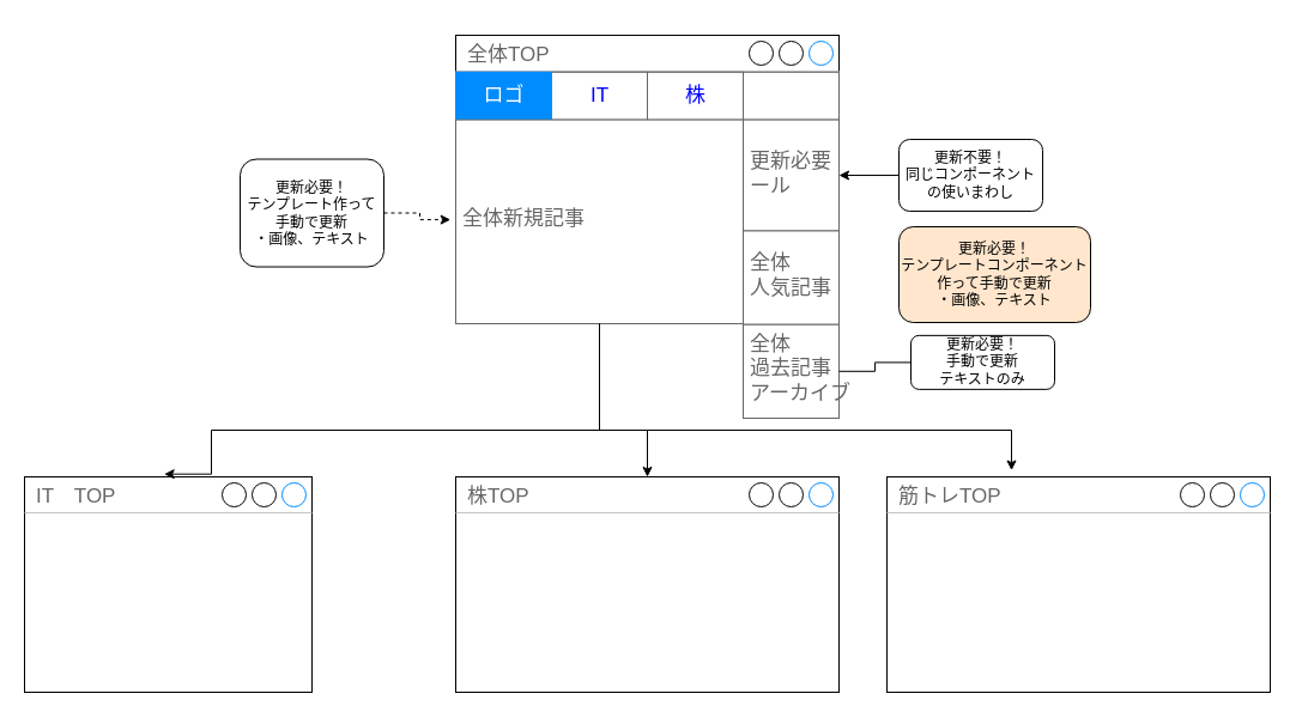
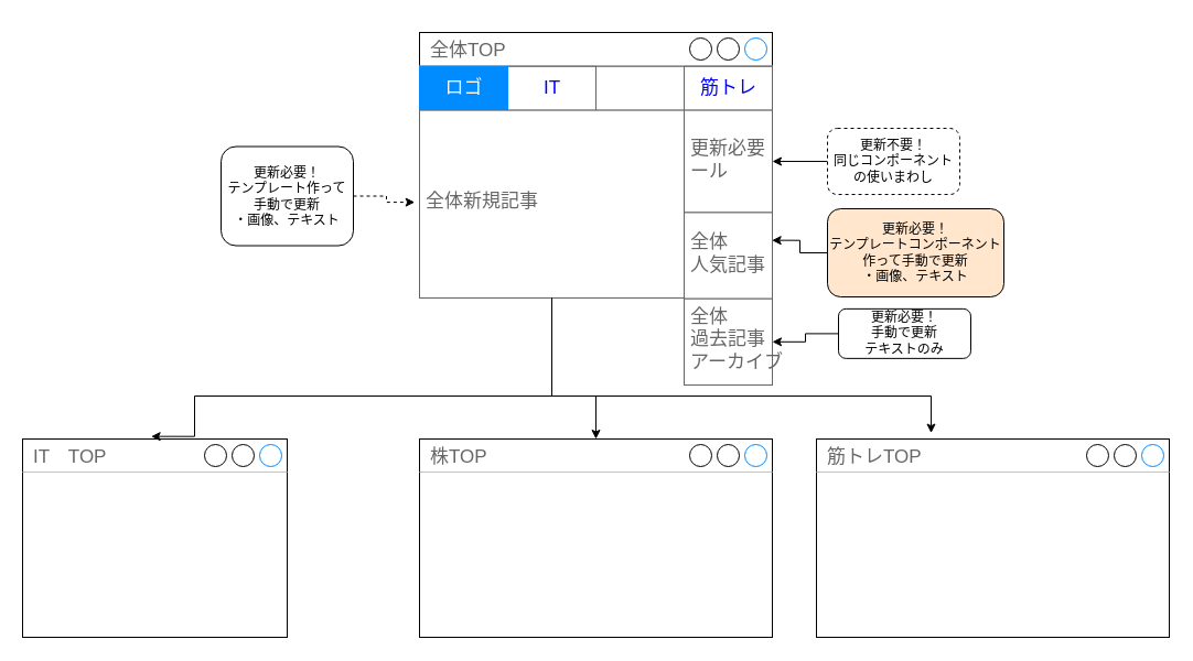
  <mxCell id="0" />
  <mxCell id="1" parent="0" />
  <mxCell id="2" value="筋トレTOP" style="strokeWidth=1;shadow=0;dashed=0;align=center;html=1;shape=mxgraph.mockup.containers.window;align=left;verticalAlign=top;spacingLeft=8;strokeColor2=#008cff;strokeColor3=#c4c4c4;fontColor=#666666;mainText=;fontSize=17;labelBackgroundColor=none;" parent="1" vertex="1"><mxGeometry x="740" y="398" width="320" height="180" as="geometry" /></mxCell>
  <mxCell id="3" value="IT　TOP" style="strokeWidth=1;shadow=0;dashed=0;align=center;html=1;shape=mxgraph.mockup.containers.window;align=left;verticalAlign=top;spacingLeft=8;strokeColor2=#008cff;strokeColor3=#c4c4c4;fontColor=#666666;mainText=;fontSize=17;labelBackgroundColor=none;" parent="1" vertex="1"><mxGeometry x="20" y="398" width="240" height="180" as="geometry" /></mxCell>
  <mxCell id="4" value="株TOP" style="strokeWidth=1;shadow=0;dashed=0;align=center;html=1;shape=mxgraph.mockup.containers.window;align=left;verticalAlign=top;spacingLeft=8;strokeColor2=#008cff;strokeColor3=#c4c4c4;fontColor=#666666;mainText=;fontSize=17;labelBackgroundColor=none;" parent="1" vertex="1"><mxGeometry x="380" y="398" width="320" height="180" as="geometry" /></mxCell>
  <mxCell id="5" value="" style="group" parent="1" vertex="1" connectable="0"><mxGeometry x="380" y="20" width="320" height="329" as="geometry" /></mxCell>
  <mxCell id="6" value="全体TOP" style="strokeWidth=1;shadow=0;dashed=0;align=right;html=1;shape=mxgraph.mockup.containers.window;align=left;verticalAlign=top;spacingLeft=8;strokeColor2=#008cff;strokeColor3=#c4c4c4;fontColor=#666666;mainText=;fontSize=17;labelBackgroundColor=none;" parent="5" vertex="1"><mxGeometry y="9" width="320" height="238.79" as="geometry" /></mxCell>
  <mxCell id="7" value="" style="strokeWidth=1;shadow=0;dashed=0;align=center;html=1;shape=mxgraph.mockup.text.rrect;rSize=0;strokeColor=#666666;" parent="5" vertex="1"><mxGeometry y="39.798" width="320" height="39.798" as="geometry" /></mxCell>
  <mxCell id="8" value="IT" style="strokeColor=inherit;fillColor=inherit;gradientColor=inherit;strokeWidth=1;shadow=0;dashed=0;align=center;html=1;shape=mxgraph.mockup.text.rrect;rSize=0;fontSize=17;fontColor=#0000ff;" parent="7" vertex="1"><mxGeometry x="80" width="80" height="39.798" as="geometry" /></mxCell>
- <mxCell id="9" value="株" style="strokeColor=inherit;fillColor=inherit;gradientColor=inherit;strokeWidth=1;shadow=0;dashed=0;align=center;html=1;shape=mxgraph.mockup.text.rrect;rSize=0;fontSize=17;fontColor=#0000ff;" parent="7" vertex="1"><mxGeometry x="160" width="80" height="39.798" as="geometry" /></mxCell>
+ <mxCell id="10" value="筋トレ" style="strokeColor=inherit;fillColor=inherit;gradientColor=inherit;strokeWidth=1;shadow=0;dashed=0;align=center;html=1;shape=mxgraph.mockup.text.rrect;rSize=0;fontSize=17;fontColor=#0000ff;" parent="7" vertex="1"><mxGeometry x="240" width="80" height="39.798" as="geometry" /></mxCell>
  <mxCell id="11" value="ロゴ" style="strokeWidth=1;shadow=0;dashed=0;align=center;html=1;shape=mxgraph.mockup.text.rrect;rSize=0;fontSize=17;fontColor=#ffffff;fillColor=#008cff;strokeColor=#008cff;" parent="7" vertex="1"><mxGeometry width="80" height="39.798" as="geometry" /></mxCell>
  <mxCell id="12" value="更新必要&lt;br&gt;ール" style="strokeWidth=1;shadow=0;dashed=0;align=center;html=1;shape=mxgraph.mockup.text.textBox;fontColor=#666666;align=left;fontSize=17;spacingLeft=4;spacingTop=-3;strokeColor=#666666;mainText=" parent="5" vertex="1"><mxGeometry x="240" y="79.597" width="80" height="92.863" as="geometry" /></mxCell>
  <mxCell id="13" value="全体&lt;br&gt;人気記事" style="strokeWidth=1;shadow=0;dashed=0;align=center;html=1;shape=mxgraph.mockup.text.textBox;fontColor=#666666;align=left;fontSize=17;spacingLeft=4;spacingTop=-3;strokeColor=#666666;mainText=" parent="5" vertex="1"><mxGeometry x="240" y="172.46" width="80" height="78.27" as="geometry" /></mxCell>
  <mxCell id="14" value="全体&lt;br&gt;過去記事&lt;br&gt;アーカイブ" style="strokeWidth=1;shadow=0;dashed=0;align=center;html=1;shape=mxgraph.mockup.text.textBox;fontColor=#666666;align=left;fontSize=17;spacingLeft=4;spacingTop=-3;strokeColor=#666666;mainText=" parent="5" vertex="1"><mxGeometry x="240" y="250.73" width="80" height="78.27" as="geometry" /></mxCell>
  <mxCell id="15" value="&lt;div&gt;&lt;span&gt;全体新規記事&lt;/span&gt;&lt;/div&gt;" style="strokeWidth=1;shadow=0;dashed=0;align=center;html=1;shape=mxgraph.mockup.text.textBox;fontColor=#666666;align=left;fontSize=17;spacingLeft=4;spacingTop=-3;strokeColor=#666666;mainText=" parent="5" vertex="1"><mxGeometry y="79.6" width="240" height="170.4" as="geometry" /></mxCell>
  <mxCell id="16" style="edgeStyle=orthogonalEdgeStyle;rounded=0;orthogonalLoop=1;jettySize=auto;html=1;" parent="1" source="17" target="12" edge="1"><mxGeometry relative="1" as="geometry"><Array as="points"><mxPoint x="800" y="146" /></Array></mxGeometry></mxCell>
- <mxCell id="17" value="更新不要！&lt;br&gt;同じコンポーネントの使いまわし" style="rounded=1;whiteSpace=wrap;html=1;align=center;" parent="1" vertex="1"><mxGeometry x="750" y="116.03" width="120" height="60" as="geometry" /></mxCell>
+ <mxCell id="17" value="更新不要！&lt;br&gt;同じコンポーネントの使いまわし" style="rounded=1;whiteSpace=wrap;html=1;align=center;dashed=1;" parent="1" vertex="1"><mxGeometry x="750" y="116.03" width="120" height="60" as="geometry" /></mxCell>
+ <mxCell id="18" style="edgeStyle=orthogonalEdgeStyle;rounded=0;orthogonalLoop=1;jettySize=auto;html=1;entryX=0.996;entryY=0.322;entryDx=0;entryDy=0;entryPerimeter=0;" parent="1" source="19" target="13" edge="1"><mxGeometry relative="1" as="geometry" /></mxCell>
  <mxCell id="19" value="更新必要！&lt;br&gt;テンプレートコンポーネント作って手動で更新&lt;br&gt;・画像、テキスト" style="rounded=1;whiteSpace=wrap;html=1;align=center;fillColor=#ffe6cc;" parent="1" vertex="1"><mxGeometry x="750" y="189" width="160" height="80" as="geometry" /></mxCell>
- <mxCell id="20" style="edgeStyle=orthogonalEdgeStyle;rounded=0;orthogonalLoop=1;jettySize=auto;html=1;endArrow=none;" parent="1" source="21" target="14" edge="1"><mxGeometry relative="1" as="geometry" /></mxCell>
+ <mxCell id="20" style="edgeStyle=orthogonalEdgeStyle;rounded=0;orthogonalLoop=1;jettySize=auto;html=1;" parent="1" source="21" target="14" edge="1"><mxGeometry relative="1" as="geometry" /></mxCell>
  <mxCell id="21" value="更新必要！&lt;br&gt;手動で更新&lt;br&gt;テキストのみ" style="rounded=1;whiteSpace=wrap;html=1;align=center;" parent="1" vertex="1"><mxGeometry x="760" y="279.86" width="120" height="45" as="geometry" /></mxCell>
  <mxCell id="22" style="edgeStyle=orthogonalEdgeStyle;rounded=0;orthogonalLoop=1;jettySize=auto;html=1;entryX=-0.018;entryY=0.49;entryDx=0;entryDy=0;entryPerimeter=0;dashed=1;" parent="1" source="23" target="15" edge="1"><mxGeometry relative="1" as="geometry" /></mxCell>
  <mxCell id="23" value="更新必要！&lt;br&gt;テンプレート作って手動で更新&lt;br&gt;・画像、テキスト" style="rounded=1;whiteSpace=wrap;html=1;align=center;" parent="1" vertex="1"><mxGeometry x="200" y="132.53" width="120" height="90" as="geometry" /></mxCell>
  <mxCell id="24" style="edgeStyle=orthogonalEdgeStyle;rounded=0;orthogonalLoop=1;jettySize=auto;html=1;entryX=0.486;entryY=-0.013;entryDx=0;entryDy=0;entryPerimeter=0;" parent="1" source="15" target="3" edge="1"><mxGeometry relative="1" as="geometry"><Array as="points"><mxPoint x="500" y="359" /><mxPoint x="176" y="359" /></Array></mxGeometry></mxCell>
  <mxCell id="25" style="edgeStyle=orthogonalEdgeStyle;rounded=0;orthogonalLoop=1;jettySize=auto;html=1;" parent="1" source="15" target="4" edge="1"><mxGeometry relative="1" as="geometry"><Array as="points"><mxPoint x="500" y="359" /><mxPoint x="540" y="359" /></Array></mxGeometry></mxCell>
  <mxCell id="26" style="edgeStyle=orthogonalEdgeStyle;rounded=0;orthogonalLoop=1;jettySize=auto;html=1;entryX=0.325;entryY=-0.03;entryDx=0;entryDy=0;entryPerimeter=0;" parent="1" source="15" target="2" edge="1"><mxGeometry relative="1" as="geometry"><Array as="points"><mxPoint x="500" y="359" /><mxPoint x="844" y="359" /></Array></mxGeometry></mxCell>
